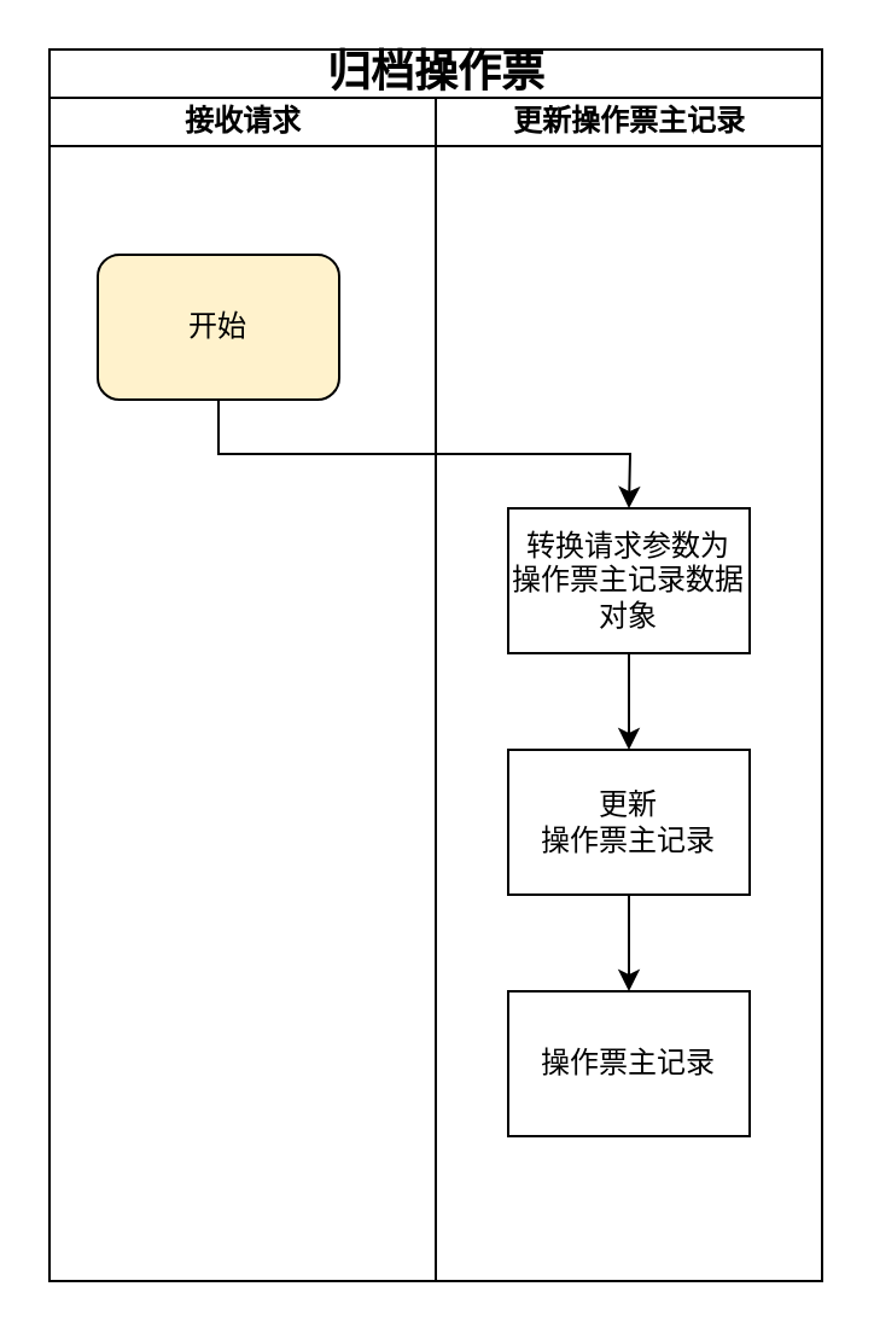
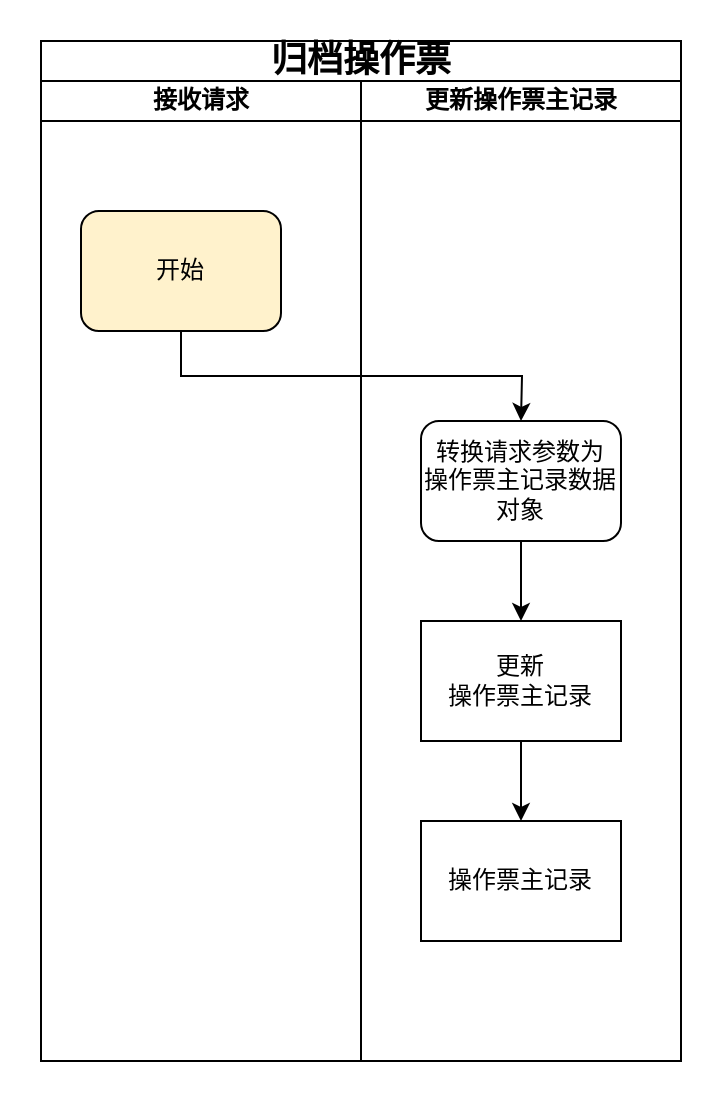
  <mxCell id="0" />
  <mxCell id="1" parent="0" />
  <mxCell id="2" value="&lt;font style=&quot;font-size: 18px;&quot;&gt;归档操作票&lt;/font&gt;" style="swimlane;html=1;childLayout=stackLayout;startSize=20;rounded=0;shadow=0;labelBackgroundColor=none;strokeWidth=1;fontFamily=Verdana;fontSize=8;align=center;" vertex="1" parent="1"><mxGeometry x="20" y="20" width="320" height="510" as="geometry" /></mxCell>
  <mxCell id="3" value="接收请求" style="swimlane;html=1;startSize=20;" vertex="1" parent="2"><mxGeometry y="20" width="160" height="490" as="geometry"><mxRectangle y="20" width="40" height="730" as="alternateBounds" /></mxGeometry></mxCell>
  <mxCell id="4" value="&lt;font style=&quot;font-size: 12px;&quot;&gt;开始&lt;/font&gt;" style="rounded=1;whiteSpace=wrap;html=1;shadow=0;labelBackgroundColor=none;strokeWidth=1;fontFamily=Verdana;fontSize=8;align=center;fillColor=#fff2cc;" vertex="1" parent="3"><mxGeometry x="20" y="65" width="100" height="60" as="geometry" /></mxCell>
  <mxCell id="5" value="更新操作票主记录" style="swimlane;html=1;startSize=20;" vertex="1" parent="2"><mxGeometry x="160" y="20" width="160" height="490" as="geometry" /></mxCell>
  <mxCell id="6" style="edgeStyle=orthogonalEdgeStyle;rounded=0;orthogonalLoop=1;jettySize=auto;html=1;exitX=0.5;exitY=1;exitDx=0;exitDy=0;entryX=0.5;entryY=0;entryDx=0;entryDy=0;" edge="1" parent="5" source="7" target="9"><mxGeometry relative="1" as="geometry" /></mxCell>
- <mxCell id="7" value="&lt;span style=&quot;font-size: 12px;&quot;&gt;转换请求参数为&lt;/span&gt;&lt;div&gt;&lt;span style=&quot;font-size: 12px;&quot;&gt;操作票主记录数据对象&lt;/span&gt;&lt;/div&gt;" style="whiteSpace=wrap;html=1;fontSize=8;fontFamily=Verdana;rounded=0;shadow=0;labelBackgroundColor=none;strokeWidth=1;" vertex="1" parent="5"><mxGeometry x="30" y="170" width="100" height="60" as="geometry" /></mxCell>
+ <mxCell id="7" value="&lt;span style=&quot;font-size: 12px;&quot;&gt;转换请求参数为&lt;/span&gt;&lt;div&gt;&lt;span style=&quot;font-size: 12px;&quot;&gt;操作票主记录数据对象&lt;/span&gt;&lt;/div&gt;" style="whiteSpace=wrap;html=1;fontSize=8;fontFamily=Verdana;shadow=0;labelBackgroundColor=none;strokeWidth=1;rounded=1;" vertex="1" parent="5"><mxGeometry x="30" y="170" width="100" height="60" as="geometry" /></mxCell>
  <mxCell id="8" style="edgeStyle=orthogonalEdgeStyle;rounded=0;orthogonalLoop=1;jettySize=auto;html=1;exitX=0.5;exitY=1;exitDx=0;exitDy=0;" edge="1" parent="5" source="9" target="10"><mxGeometry relative="1" as="geometry" /></mxCell>
  <mxCell id="9" value="&lt;span style=&quot;font-size: 12px;&quot;&gt;更新&lt;/span&gt;&lt;div&gt;&lt;span style=&quot;font-size: 12px;&quot;&gt;操作票主记录&lt;/span&gt;&lt;/div&gt;" style="whiteSpace=wrap;html=1;fontSize=8;fontFamily=Verdana;rounded=0;shadow=0;labelBackgroundColor=none;strokeWidth=1;" vertex="1" parent="5"><mxGeometry x="30" y="270" width="100" height="60" as="geometry" /></mxCell>
  <mxCell id="10" value="&lt;span style=&quot;font-size: 12px;&quot;&gt;操作票主记录&lt;/span&gt;" style="whiteSpace=wrap;html=1;fontSize=8;fontFamily=Verdana;rounded=0;shadow=0;labelBackgroundColor=none;strokeWidth=1;" vertex="1" parent="5"><mxGeometry x="30" y="370" width="100" height="60" as="geometry" /></mxCell>
  <mxCell id="11" style="edgeStyle=orthogonalEdgeStyle;rounded=0;orthogonalLoop=1;jettySize=auto;html=1;entryX=0.5;entryY=0;entryDx=0;entryDy=0;exitX=0.5;exitY=1;exitDx=0;exitDy=0;" edge="1" parent="2" source="4"><mxGeometry relative="1" as="geometry"><mxPoint x="70" y="240" as="sourcePoint" /><mxPoint x="240" y="190" as="targetPoint" /></mxGeometry></mxCell>
